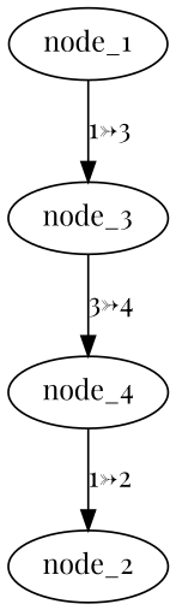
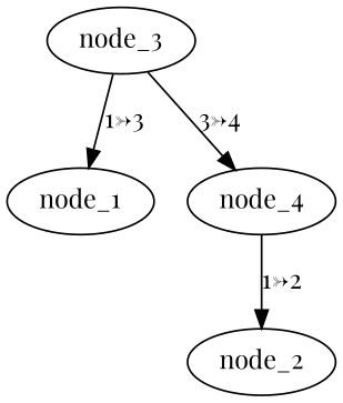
  digraph {
    fontname="Playfair Display"
    node [fontname="Playfair Display"]
    edge [fontname="Playfair Display"]
    n1 [label=node_1]
    n2 [label=node_3]
    n3 [label=node_2]
    n4 [label=node_4]
-   n1 -> n2 [label="1->3"]
+   n2 -> n1 [label="1->3"]
    n2 -> n4 [label="3->4"]
    n4 -> n3 [label="1->2"]
  }
